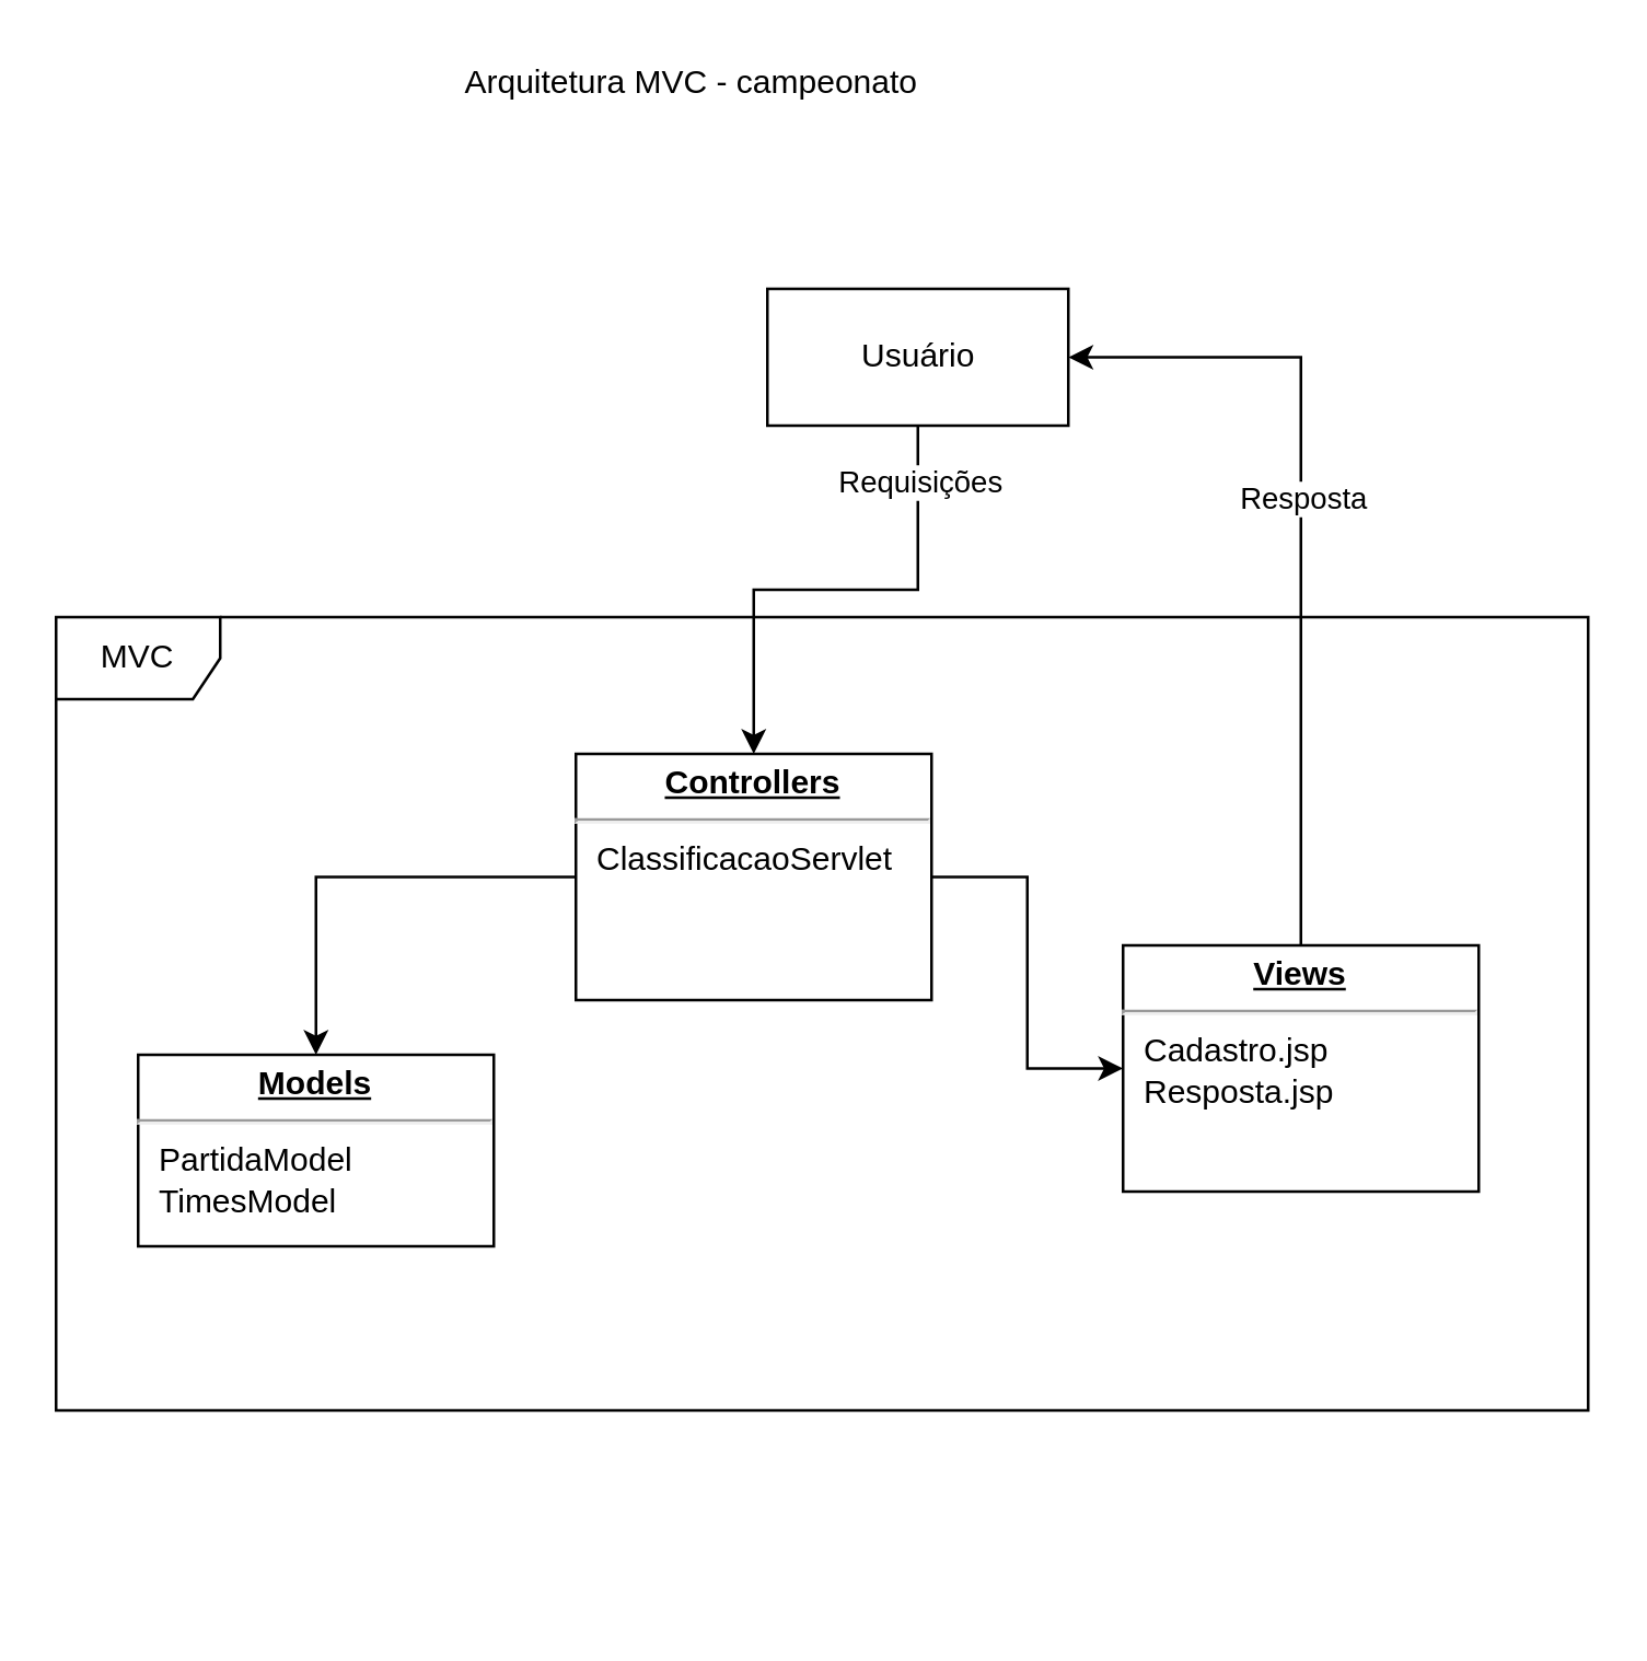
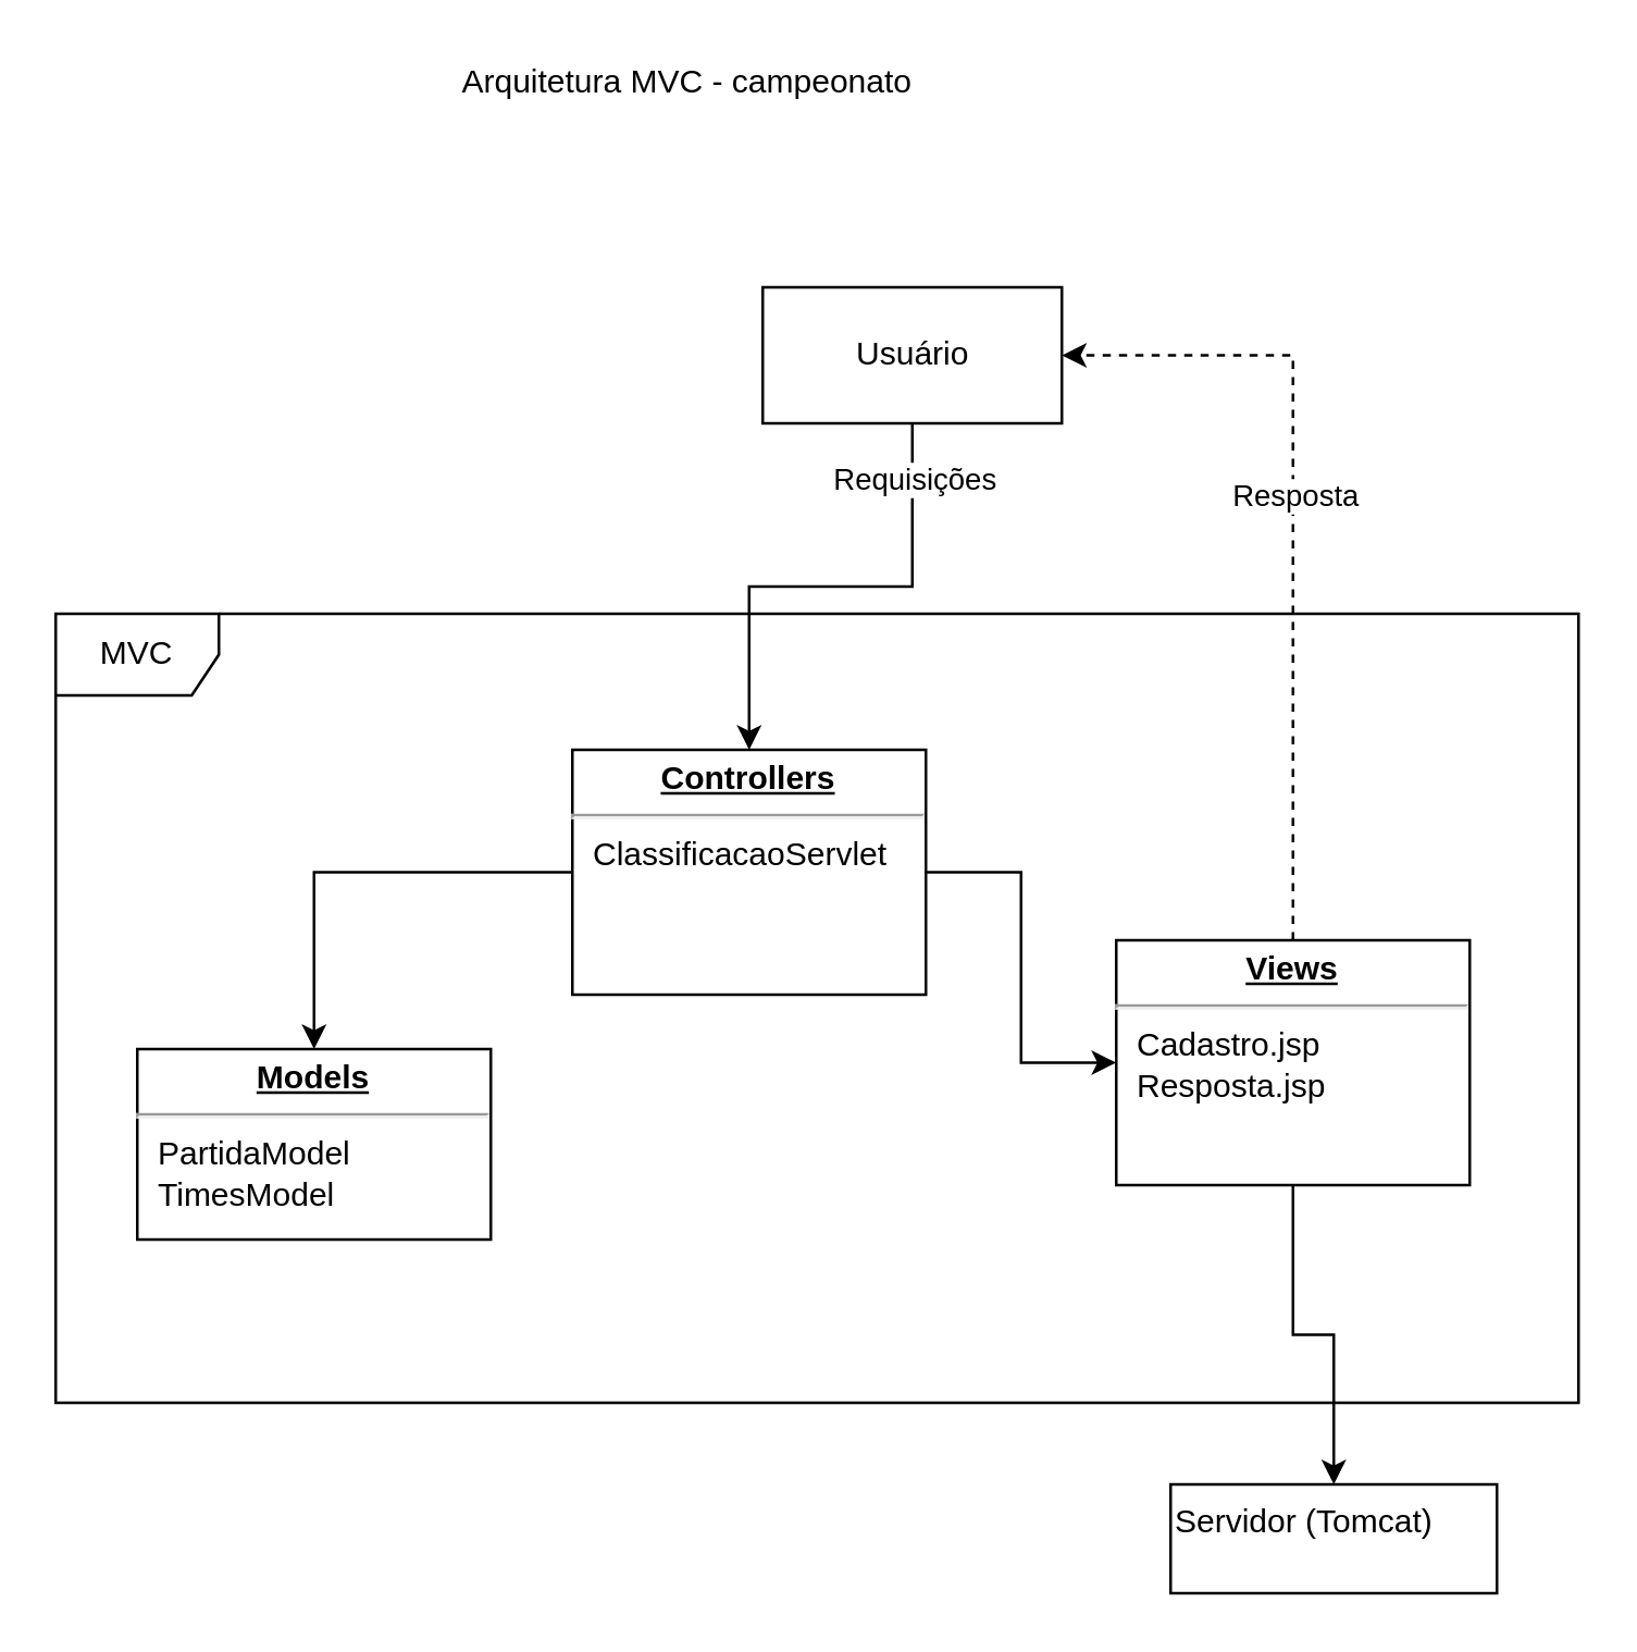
  <mxCell id="0" />
  <mxCell id="1" parent="0" />
  <mxCell id="2" value="Arquitetura MVC - campeonato" style="text;html=1;strokeColor=none;fillColor=none;align=center;verticalAlign=middle;whiteSpace=wrap;rounded=0;" vertex="1" parent="1"><mxGeometry x="160" y="20" width="185" height="20" as="geometry" /></mxCell>
  <mxCell id="3" value="MVC" style="shape=umlFrame;whiteSpace=wrap;html=1;" vertex="1" parent="1"><mxGeometry x="20" y="225" width="560" height="290" as="geometry" /></mxCell>
  <mxCell id="4" style="edgeStyle=orthogonalEdgeStyle;rounded=0;orthogonalLoop=1;jettySize=auto;html=1;exitX=0.5;exitY=1;exitDx=0;exitDy=0;" edge="1" parent="1" source="6" target="9"><mxGeometry relative="1" as="geometry" /></mxCell>
  <mxCell id="5" value="Requisições" style="edgeLabel;html=1;align=center;verticalAlign=middle;resizable=0;points=[];" vertex="1" connectable="0" parent="4"><mxGeometry x="-0.783" relative="1" as="geometry"><mxPoint as="offset" /></mxGeometry></mxCell>
  <mxCell id="6" value="Usuário" style="html=1;" vertex="1" parent="1"><mxGeometry x="280" y="105" width="110" height="50" as="geometry" /></mxCell>
  <mxCell id="7" value="" style="edgeStyle=orthogonalEdgeStyle;rounded=0;orthogonalLoop=1;jettySize=auto;html=1;" edge="1" parent="1" source="9" target="10"><mxGeometry relative="1" as="geometry" /></mxCell>
  <mxCell id="8" value="" style="edgeStyle=orthogonalEdgeStyle;rounded=0;orthogonalLoop=1;jettySize=auto;html=1;" edge="1" parent="1" source="9" target="14"><mxGeometry relative="1" as="geometry" /></mxCell>
  <mxCell id="9" value="&lt;p style=&quot;margin: 0px ; margin-top: 4px ; text-align: center ; text-decoration: underline&quot;&gt;&lt;b&gt;Controllers&lt;/b&gt;&lt;/p&gt;&lt;hr&gt;&lt;p style=&quot;margin: 0px ; margin-left: 8px&quot;&gt;ClassificacaoServlet&lt;/p&gt;" style="verticalAlign=top;align=left;overflow=fill;fontSize=12;fontFamily=Helvetica;html=1;" vertex="1" parent="1"><mxGeometry x="210" y="275" width="130" height="90" as="geometry" /></mxCell>
  <mxCell id="10" value="&lt;p style=&quot;margin: 0px ; margin-top: 4px ; text-align: center ; text-decoration: underline&quot;&gt;&lt;b&gt;Models&lt;/b&gt;&lt;/p&gt;&lt;hr&gt;&lt;p style=&quot;margin: 0px ; margin-left: 8px&quot;&gt;PartidaModel&lt;/p&gt;&lt;p style=&quot;margin: 0px ; margin-left: 8px&quot;&gt;TimesModel&lt;/p&gt;" style="verticalAlign=top;align=left;overflow=fill;fontSize=12;fontFamily=Helvetica;html=1;" vertex="1" parent="1"><mxGeometry x="50" y="385" width="130" height="70" as="geometry" /></mxCell>
- <mxCell id="12" style="edgeStyle=orthogonalEdgeStyle;rounded=0;orthogonalLoop=1;jettySize=auto;html=1;exitX=0.5;exitY=0;exitDx=0;exitDy=0;entryX=1;entryY=0.5;entryDx=0;entryDy=0;" edge="1" parent="1" source="14" target="6"><mxGeometry relative="1" as="geometry" /></mxCell>
+ <mxCell id="11" value="" style="edgeStyle=orthogonalEdgeStyle;rounded=0;orthogonalLoop=1;jettySize=auto;html=1;" edge="1" parent="1" source="14" target="15"><mxGeometry relative="1" as="geometry" /></mxCell>
+ <mxCell id="12" style="edgeStyle=orthogonalEdgeStyle;rounded=0;orthogonalLoop=1;jettySize=auto;html=1;exitX=0.5;exitY=0;exitDx=0;exitDy=0;entryX=1;entryY=0.5;entryDx=0;entryDy=0;dashed=1;" edge="1" parent="1" source="14" target="6"><mxGeometry relative="1" as="geometry" /></mxCell>
  <mxCell id="13" value="Resposta" style="edgeLabel;html=1;align=center;verticalAlign=middle;resizable=0;points=[];" vertex="1" connectable="0" parent="12"><mxGeometry x="0.093" relative="1" as="geometry"><mxPoint as="offset" /></mxGeometry></mxCell>
  <mxCell id="14" value="&lt;p style=&quot;margin: 0px ; margin-top: 4px ; text-align: center ; text-decoration: underline&quot;&gt;&lt;b&gt;Views&lt;/b&gt;&lt;/p&gt;&lt;hr&gt;&lt;p style=&quot;margin: 0px ; margin-left: 8px&quot;&gt;Cadastro.jsp&lt;/p&gt;&lt;p style=&quot;margin: 0px ; margin-left: 8px&quot;&gt;Resposta.jsp&lt;/p&gt;" style="verticalAlign=top;align=left;overflow=fill;fontSize=12;fontFamily=Helvetica;html=1;" vertex="1" parent="1"><mxGeometry x="410" y="345" width="130" height="90" as="geometry" /></mxCell>
+ <mxCell id="15" value="Servidor (Tomcat)" style="whiteSpace=wrap;html=1;align=left;verticalAlign=top;" vertex="1" parent="1"><mxGeometry x="430" y="545" width="120" height="40" as="geometry" /></mxCell>
